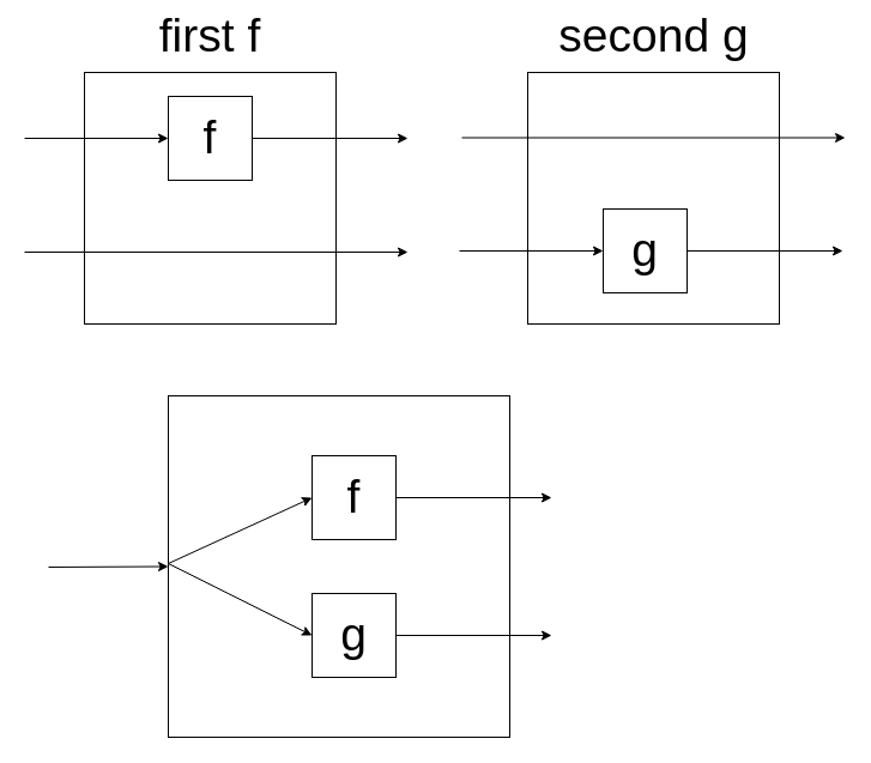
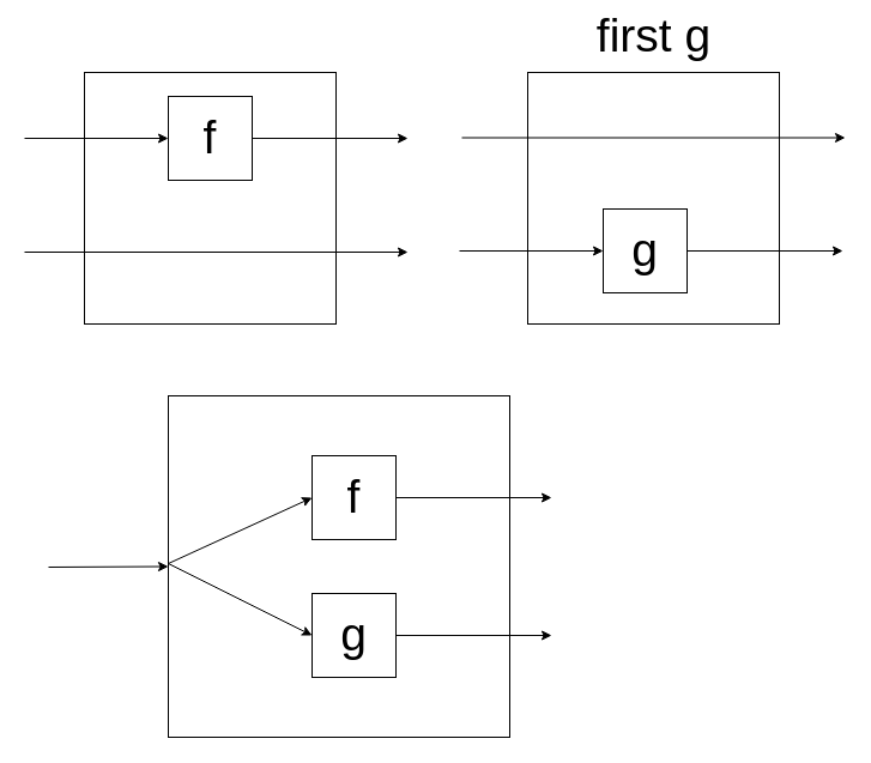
  <mxCell id="0" />
  <mxCell id="1" parent="0" />
  <mxCell id="2" value="" style="whiteSpace=wrap;html=1;aspect=fixed;fontSize=39;" vertex="1" parent="1"><mxGeometry x="140" y="330" width="285" height="285" as="geometry" /></mxCell>
  <mxCell id="3" value="" style="whiteSpace=wrap;html=1;aspect=fixed;fontSize=39;" vertex="1" parent="1"><mxGeometry x="70" y="60" width="210" height="210" as="geometry" /></mxCell>
  <mxCell id="4" value="" style="endArrow=classic;html=1;fontSize=39;" edge="1" parent="1"><mxGeometry width="50" height="50" relative="1" as="geometry"><mxPoint x="20" y="210" as="sourcePoint" /><mxPoint x="340" y="210" as="targetPoint" /></mxGeometry></mxCell>
- <mxCell id="5" value="first f" style="text;html=1;strokeColor=none;fillColor=none;align=center;verticalAlign=middle;whiteSpace=wrap;rounded=0;fontSize=39;" vertex="1" parent="1"><mxGeometry x="125" y="20" width="100" height="20" as="geometry" /></mxCell>
  <mxCell id="6" value="" style="whiteSpace=wrap;html=1;aspect=fixed;fontSize=39;" vertex="1" parent="1"><mxGeometry x="440" y="60" width="210" height="210" as="geometry" /></mxCell>
  <mxCell id="7" value="" style="endArrow=classic;html=1;fontSize=39;" edge="1" parent="1"><mxGeometry width="50" height="50" relative="1" as="geometry"><mxPoint x="385" y="114.5" as="sourcePoint" /><mxPoint x="705" y="114.5" as="targetPoint" /></mxGeometry></mxCell>
- <mxCell id="8" value="second g" style="text;html=1;strokeColor=none;fillColor=none;align=center;verticalAlign=middle;whiteSpace=wrap;rounded=0;fontSize=39;" vertex="1" parent="1"><mxGeometry x="457.5" y="20" width="175" height="20" as="geometry" /></mxCell>
+ <mxCell id="8" value="first g" style="text;html=1;strokeColor=none;fillColor=none;align=center;verticalAlign=middle;whiteSpace=wrap;rounded=0;fontSize=39;" vertex="1" parent="1"><mxGeometry x="457.5" y="20" width="175" height="20" as="geometry" /></mxCell>
  <mxCell id="9" value="" style="group" vertex="1" connectable="0" parent="1"><mxGeometry x="20" y="80" width="320" height="70" as="geometry" /></mxCell>
  <mxCell id="10" value="f" style="whiteSpace=wrap;html=1;aspect=fixed;fontSize=39;" vertex="1" parent="9"><mxGeometry x="120" width="70" height="70" as="geometry" /></mxCell>
  <mxCell id="11" value="" style="endArrow=classic;html=1;fontSize=39;entryX=0;entryY=0.5;entryDx=0;entryDy=0;" edge="1" parent="9" target="10"><mxGeometry width="50" height="50" relative="1" as="geometry"><mxPoint y="35" as="sourcePoint" /><mxPoint x="30" y="10" as="targetPoint" /></mxGeometry></mxCell>
  <mxCell id="12" value="" style="endArrow=classic;html=1;fontSize=39;exitX=1;exitY=0.5;exitDx=0;exitDy=0;" edge="1" parent="9" source="10"><mxGeometry width="50" height="50" relative="1" as="geometry"><mxPoint x="320" y="34.5" as="sourcePoint" /><mxPoint x="320" y="35" as="targetPoint" /></mxGeometry></mxCell>
  <mxCell id="13" value="" style="group" vertex="1" connectable="0" parent="1"><mxGeometry x="383" y="174" width="320" height="70" as="geometry" /></mxCell>
  <mxCell id="14" value="g" style="whiteSpace=wrap;html=1;aspect=fixed;fontSize=39;" vertex="1" parent="13"><mxGeometry x="120" width="70" height="70" as="geometry" /></mxCell>
  <mxCell id="15" value="" style="endArrow=classic;html=1;fontSize=39;entryX=0;entryY=0.5;entryDx=0;entryDy=0;" edge="1" parent="13" target="14"><mxGeometry width="50" height="50" relative="1" as="geometry"><mxPoint y="35" as="sourcePoint" /><mxPoint x="30" y="10" as="targetPoint" /></mxGeometry></mxCell>
  <mxCell id="16" value="" style="endArrow=classic;html=1;fontSize=39;exitX=1;exitY=0.5;exitDx=0;exitDy=0;" edge="1" parent="13" source="14"><mxGeometry width="50" height="50" relative="1" as="geometry"><mxPoint x="320" y="34.5" as="sourcePoint" /><mxPoint x="320" y="35" as="targetPoint" /></mxGeometry></mxCell>
  <mxCell id="17" value="f" style="whiteSpace=wrap;html=1;aspect=fixed;fontSize=39;" vertex="1" parent="1"><mxGeometry x="260" y="380" width="70" height="70" as="geometry" /></mxCell>
  <mxCell id="18" value="" style="endArrow=classic;html=1;fontSize=39;entryX=0;entryY=0.5;entryDx=0;entryDy=0;" edge="1" parent="1" target="17"><mxGeometry x="160" y="430" width="50" height="50" as="geometry"><mxPoint x="140" y="470" as="sourcePoint" /><mxPoint x="170" y="390" as="targetPoint" /></mxGeometry></mxCell>
  <mxCell id="19" value="" style="endArrow=classic;html=1;fontSize=39;exitX=1;exitY=0.5;exitDx=0;exitDy=0;" edge="1" parent="1" source="17"><mxGeometry x="160" y="430" width="50" height="50" as="geometry"><mxPoint x="460" y="414.5" as="sourcePoint" /><mxPoint x="460" y="415" as="targetPoint" /></mxGeometry></mxCell>
  <mxCell id="20" value="g" style="whiteSpace=wrap;html=1;aspect=fixed;fontSize=39;" vertex="1" parent="1"><mxGeometry x="260" y="495" width="70" height="70" as="geometry" /></mxCell>
  <mxCell id="21" value="" style="endArrow=classic;html=1;fontSize=39;entryX=0;entryY=0.5;entryDx=0;entryDy=0;" edge="1" parent="1" target="20"><mxGeometry x="160" y="545" width="50" height="50" as="geometry"><mxPoint x="140" y="470" as="sourcePoint" /><mxPoint x="170" y="505" as="targetPoint" /></mxGeometry></mxCell>
  <mxCell id="22" value="" style="endArrow=classic;html=1;fontSize=39;exitX=1;exitY=0.5;exitDx=0;exitDy=0;" edge="1" parent="1" source="20"><mxGeometry x="160" y="545" width="50" height="50" as="geometry"><mxPoint x="460" y="529.5" as="sourcePoint" /><mxPoint x="460" y="530" as="targetPoint" /></mxGeometry></mxCell>
  <mxCell id="23" value="" style="endArrow=classic;html=1;fontSize=39;entryX=0;entryY=0.5;entryDx=0;entryDy=0;" edge="1" parent="1" target="2"><mxGeometry width="50" height="50" relative="1" as="geometry"><mxPoint x="40" y="473" as="sourcePoint" /><mxPoint x="80" y="440" as="targetPoint" /></mxGeometry></mxCell>
